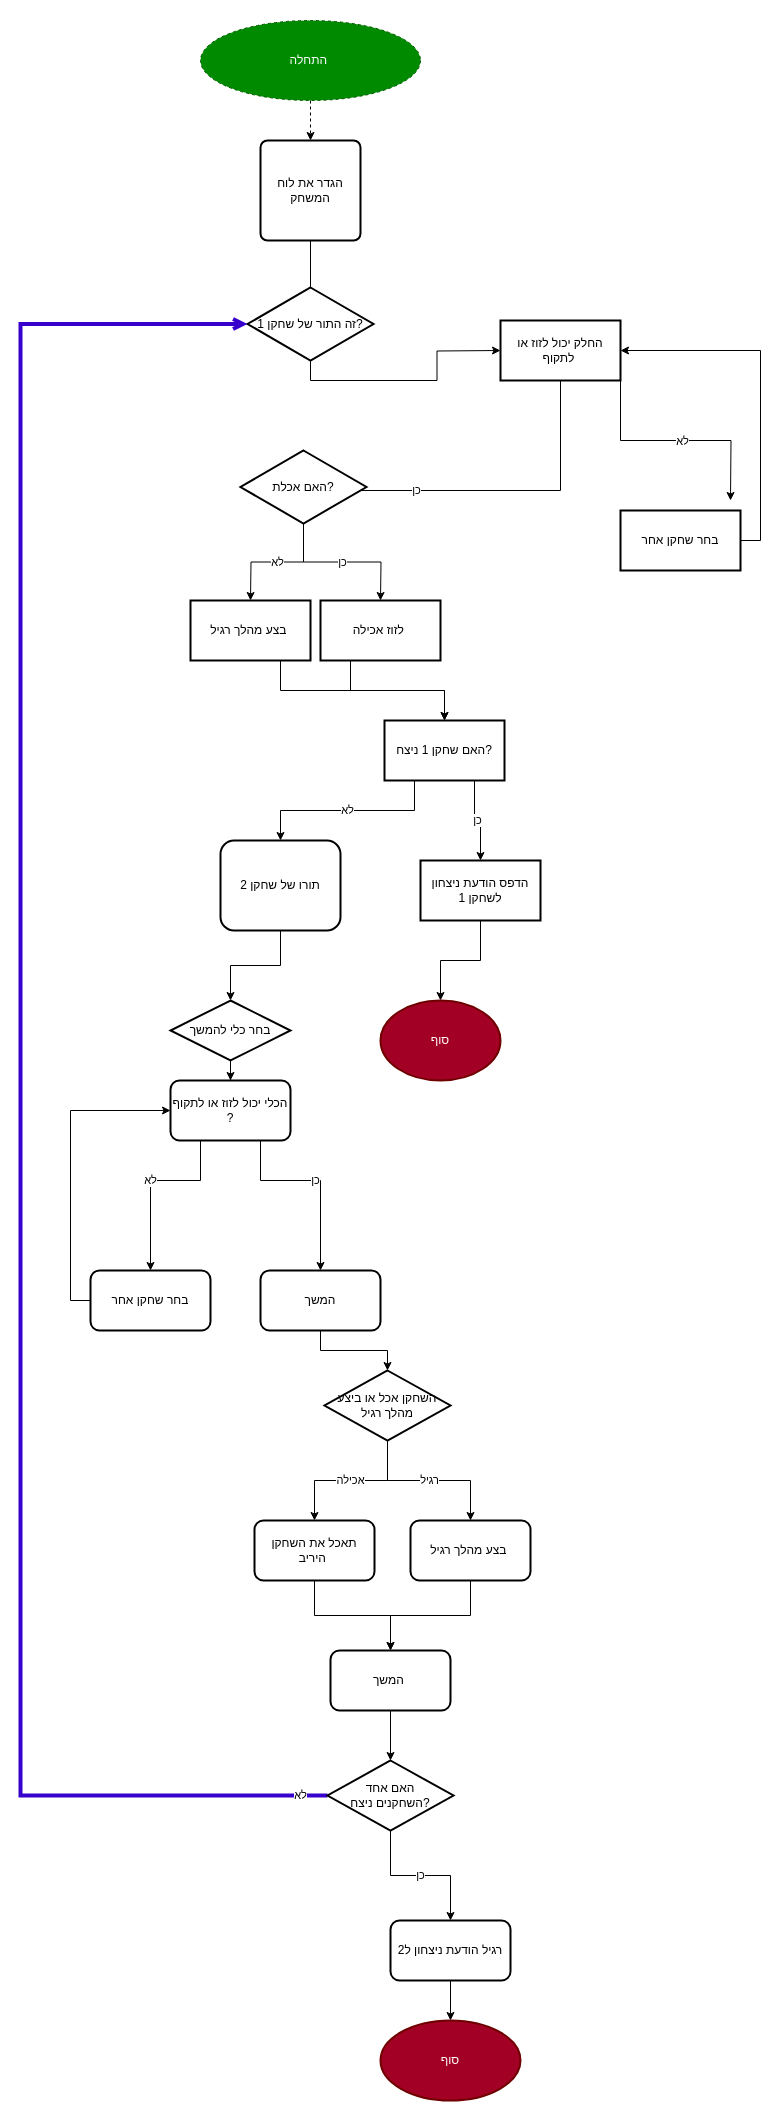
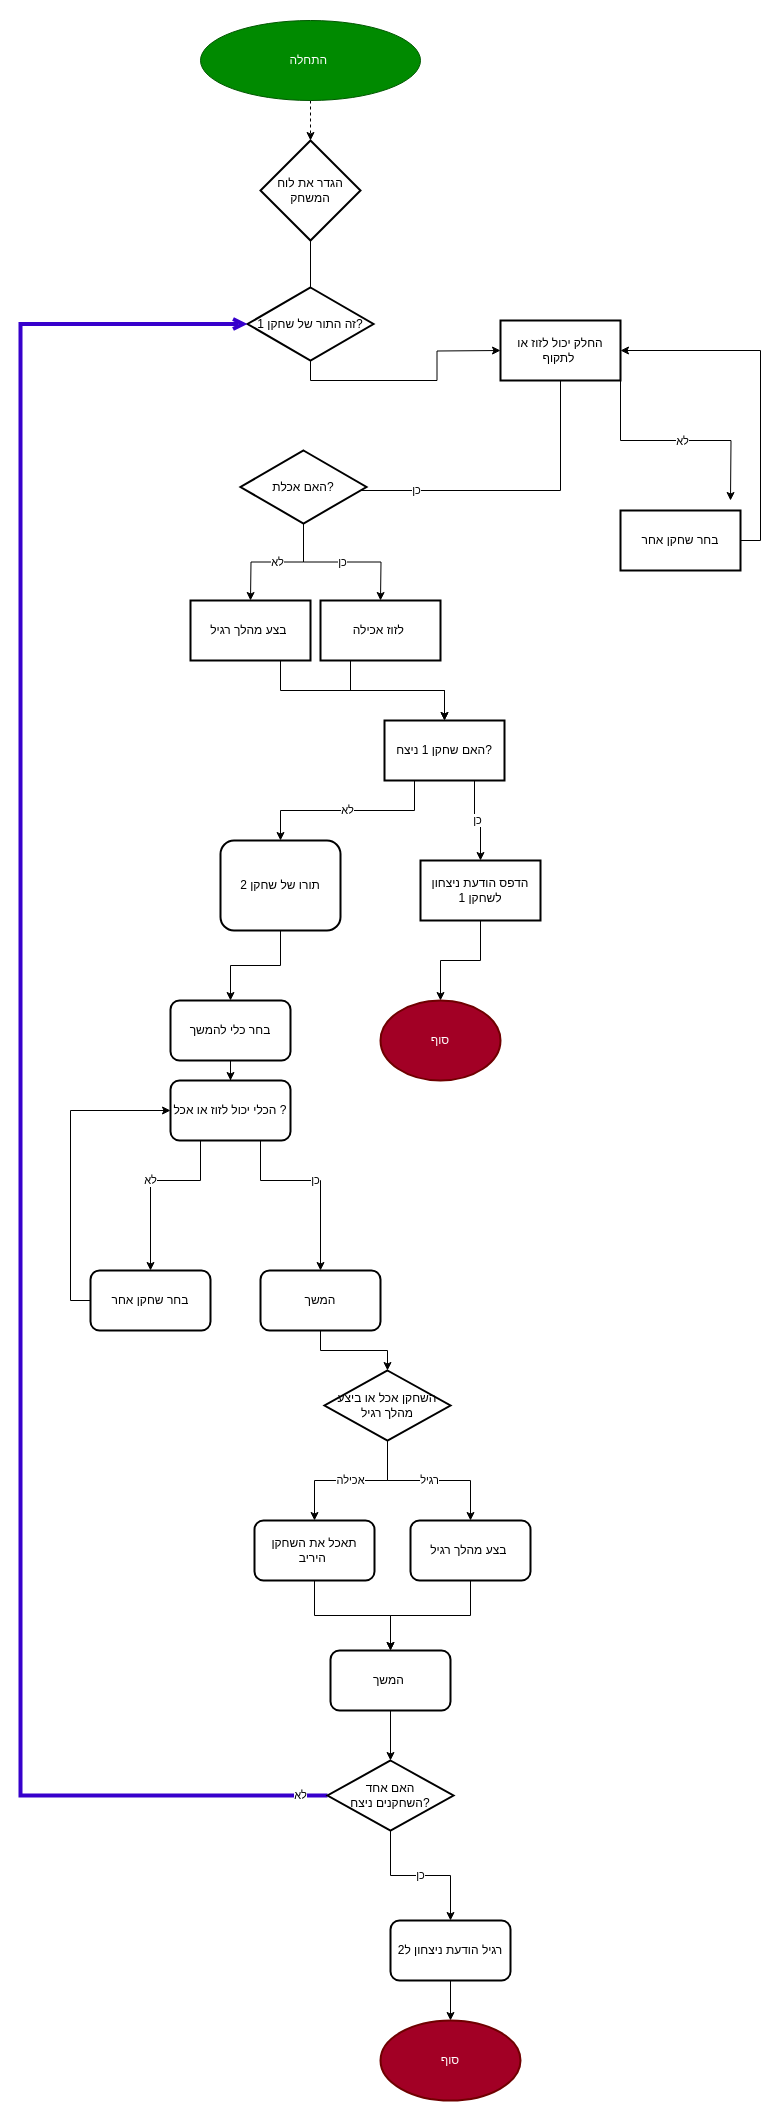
  <mxCell id="0" />
  <mxCell id="1" parent="0" />
  <mxCell id="2" style="edgeStyle=orthogonalEdgeStyle;rounded=0;orthogonalLoop=1;jettySize=auto;html=1;entryX=0.5;entryY=0;entryDx=0;entryDy=0;dashed=1;" parent="1" source="3" target="5" edge="1"><mxGeometry relative="1" as="geometry" /></mxCell>
- <mxCell id="3" value="התחלה&amp;nbsp;" style="ellipse;whiteSpace=wrap;html=1;fillColor=#008a00;fontColor=#ffffff;strokeColor=#005700;dashed=1;" parent="1" vertex="1"><mxGeometry x="200" y="20" width="220" height="80" as="geometry" /></mxCell>
+ <mxCell id="3" value="התחלה&amp;nbsp;" style="ellipse;whiteSpace=wrap;html=1;fillColor=#008a00;fontColor=#ffffff;strokeColor=#005700;" parent="1" vertex="1"><mxGeometry x="200" y="20" width="220" height="80" as="geometry" /></mxCell>
  <mxCell id="4" style="edgeStyle=orthogonalEdgeStyle;rounded=0;orthogonalLoop=1;jettySize=auto;html=1;exitX=0.5;exitY=1;exitDx=0;exitDy=0;entryX=0.5;entryY=0;entryDx=0;entryDy=0;entryPerimeter=0;endArrow=none;" parent="1" source="5" target="7" edge="1"><mxGeometry relative="1" as="geometry" /></mxCell>
- <mxCell id="5" value="הגדר את לוח המשחק" style="rounded=1;whiteSpace=wrap;html=1;absoluteArcSize=1;arcSize=14;strokeWidth=2;" parent="1" vertex="1"><mxGeometry x="260" y="140" width="100" height="100" as="geometry" /></mxCell>
+ <mxCell id="5" value="הגדר את לוח המשחק" style="rhombus;whiteSpace=wrap;html=1;absoluteArcSize=1;arcSize=14;strokeWidth=2;" parent="1" vertex="1"><mxGeometry x="260" y="140" width="100" height="100" as="geometry" /></mxCell>
  <mxCell id="6" style="edgeStyle=orthogonalEdgeStyle;rounded=0;orthogonalLoop=1;jettySize=auto;html=1;exitX=0.5;exitY=1;exitDx=0;exitDy=0;exitPerimeter=0;" parent="1" source="7" edge="1"><mxGeometry relative="1" as="geometry"><mxPoint x="500" y="350" as="targetPoint" /></mxGeometry></mxCell>
  <mxCell id="7" value="זה התור של שחקן 1?" style="strokeWidth=2;html=1;shape=mxgraph.flowchart.decision;whiteSpace=wrap;" parent="1" vertex="1"><mxGeometry x="247" y="287" width="126" height="73" as="geometry" /></mxCell>
  <mxCell id="8" value="כן" style="edgeStyle=orthogonalEdgeStyle;rounded=0;orthogonalLoop=1;jettySize=auto;html=1;exitX=0.5;exitY=1;exitDx=0;exitDy=0;exitPerimeter=0;" parent="1" source="52" edge="1"><mxGeometry relative="1" as="geometry"><mxPoint x="380" y="600" as="targetPoint" /><mxPoint x="320" y="520" as="sourcePoint" /></mxGeometry></mxCell>
  <mxCell id="9" value="לא" style="edgeStyle=orthogonalEdgeStyle;rounded=0;orthogonalLoop=1;jettySize=auto;html=1;exitX=0.5;exitY=1;exitDx=0;exitDy=0;exitPerimeter=0;" parent="1" source="52" edge="1"><mxGeometry relative="1" as="geometry"><mxPoint x="250" y="600" as="targetPoint" /><mxPoint x="320" y="520" as="sourcePoint" /></mxGeometry></mxCell>
  <mxCell id="10" value="" style="edgeStyle=orthogonalEdgeStyle;rounded=0;orthogonalLoop=1;jettySize=auto;html=1;" parent="1" target="14" edge="1"><mxGeometry relative="1" as="geometry"><mxPoint x="250" y="660" as="sourcePoint" /></mxGeometry></mxCell>
  <mxCell id="11" value="" style="edgeStyle=orthogonalEdgeStyle;rounded=0;orthogonalLoop=1;jettySize=auto;html=1;" parent="1" target="13" edge="1"><mxGeometry relative="1" as="geometry"><mxPoint x="390" y="660" as="sourcePoint" /></mxGeometry></mxCell>
  <mxCell id="12" style="edgeStyle=orthogonalEdgeStyle;rounded=0;orthogonalLoop=1;jettySize=auto;html=1;exitX=0.25;exitY=1;exitDx=0;exitDy=0;entryX=0.5;entryY=0;entryDx=0;entryDy=0;" parent="1" source="13" target="51" edge="1"><mxGeometry relative="1" as="geometry"><mxPoint x="320" y="850" as="targetPoint" /></mxGeometry></mxCell>
  <mxCell id="13" value="לזוז אכילה&amp;nbsp;" style="whiteSpace=wrap;html=1;strokeWidth=2;" parent="1" vertex="1"><mxGeometry x="320" y="600" width="120" height="60" as="geometry" /></mxCell>
  <mxCell id="14" value="בצע מהלך רגיל&amp;nbsp;" style="whiteSpace=wrap;html=1;strokeWidth=2;" parent="1" vertex="1"><mxGeometry x="190" y="600" width="120" height="60" as="geometry" /></mxCell>
  <mxCell id="15" value="כן" style="edgeStyle=orthogonalEdgeStyle;rounded=0;orthogonalLoop=1;jettySize=auto;html=1;exitX=0.75;exitY=1;exitDx=0;exitDy=0;entryX=0.5;entryY=0;entryDx=0;entryDy=0;" parent="1" source="51" target="20" edge="1"><mxGeometry relative="1" as="geometry"><mxPoint x="420" y="970" as="targetPoint" /></mxGeometry></mxCell>
  <mxCell id="16" value="לא" style="edgeStyle=orthogonalEdgeStyle;rounded=0;orthogonalLoop=1;jettySize=auto;html=1;exitX=0.25;exitY=1;exitDx=0;exitDy=0;entryX=0.5;entryY=0;entryDx=0;entryDy=0;" parent="1" source="51" target="18" edge="1"><mxGeometry relative="1" as="geometry"><mxPoint x="260" y="970" as="targetPoint" /></mxGeometry></mxCell>
  <mxCell id="17" value="" style="edgeStyle=orthogonalEdgeStyle;rounded=0;orthogonalLoop=1;jettySize=auto;html=1;" parent="1" source="18" target="22" edge="1"><mxGeometry relative="1" as="geometry" /></mxCell>
  <mxCell id="18" value="תורו של שחקן 2" style="rounded=1;whiteSpace=wrap;html=1;strokeWidth=2;" parent="1" vertex="1"><mxGeometry x="220" y="840" width="120" height="90" as="geometry" /></mxCell>
  <mxCell id="19" value="" style="edgeStyle=orthogonalEdgeStyle;rounded=0;orthogonalLoop=1;jettySize=auto;html=1;" parent="1" source="20" target="43" edge="1"><mxGeometry relative="1" as="geometry" /></mxCell>
  <mxCell id="20" value="הדפס הודעת ניצחון לשחקן 1" style="whiteSpace=wrap;html=1;strokeWidth=2;" parent="1" vertex="1"><mxGeometry x="420" y="860" width="120" height="60" as="geometry" /></mxCell>
  <mxCell id="21" value="" style="edgeStyle=orthogonalEdgeStyle;rounded=0;orthogonalLoop=1;jettySize=auto;html=1;" parent="1" source="22" target="25" edge="1"><mxGeometry relative="1" as="geometry" /></mxCell>
- <mxCell id="22" value="בחר כלי להמשך" style="rhombus;whiteSpace=wrap;html=1;strokeWidth=2;" parent="1" vertex="1"><mxGeometry x="170" y="1000" width="120" height="60" as="geometry" /></mxCell>
+ <mxCell id="22" value="בחר כלי להמשך" style="whiteSpace=wrap;html=1;rounded=1;strokeWidth=2;" parent="1" vertex="1"><mxGeometry x="170" y="1000" width="120" height="60" as="geometry" /></mxCell>
  <mxCell id="23" value="כן" style="edgeStyle=orthogonalEdgeStyle;rounded=0;orthogonalLoop=1;jettySize=auto;html=1;exitX=0.75;exitY=1;exitDx=0;exitDy=0;entryX=0.5;entryY=0;entryDx=0;entryDy=0;" parent="1" source="25" target="29" edge="1"><mxGeometry relative="1" as="geometry"><mxPoint x="590" y="1500" as="targetPoint" /><Array as="points"><mxPoint x="260" y="1180" /><mxPoint x="320" y="1180" /></Array></mxGeometry></mxCell>
  <mxCell id="24" value="לא" style="edgeStyle=orthogonalEdgeStyle;rounded=0;orthogonalLoop=1;jettySize=auto;html=1;exitX=0.25;exitY=1;exitDx=0;exitDy=0;entryX=0.5;entryY=0;entryDx=0;entryDy=0;" parent="1" source="25" target="27" edge="1"><mxGeometry relative="1" as="geometry"><mxPoint x="290" y="1550" as="targetPoint" /><Array as="points"><mxPoint x="200" y="1180" /><mxPoint x="150" y="1180" /></Array></mxGeometry></mxCell>
- <mxCell id="25" value="הכלי יכול לזוז או לתקוף ?" style="whiteSpace=wrap;html=1;rounded=1;strokeWidth=2;" parent="1" vertex="1"><mxGeometry x="170" y="1080" width="120" height="60" as="geometry" /></mxCell>
+ <mxCell id="25" value="הכלי יכול לזוז או אכל ?" style="whiteSpace=wrap;html=1;rounded=1;strokeWidth=2;" parent="1" vertex="1"><mxGeometry x="170" y="1080" width="120" height="60" as="geometry" /></mxCell>
  <mxCell id="26" style="edgeStyle=orthogonalEdgeStyle;rounded=0;orthogonalLoop=1;jettySize=auto;html=1;exitX=0;exitY=0.5;exitDx=0;exitDy=0;entryX=0;entryY=0.5;entryDx=0;entryDy=0;" parent="1" source="27" target="25" edge="1"><mxGeometry relative="1" as="geometry" /></mxCell>
  <mxCell id="27" value="בחר שחקן אחר" style="whiteSpace=wrap;html=1;rounded=1;strokeWidth=2;" parent="1" vertex="1"><mxGeometry x="90" y="1270" width="120" height="60" as="geometry" /></mxCell>
  <mxCell id="28" value="" style="edgeStyle=orthogonalEdgeStyle;rounded=0;orthogonalLoop=1;jettySize=auto;html=1;entryX=0.5;entryY=0;entryDx=0;entryDy=0;entryPerimeter=0;" parent="1" source="29" target="54" edge="1"><mxGeometry relative="1" as="geometry" /></mxCell>
  <mxCell id="29" value="המשך" style="whiteSpace=wrap;html=1;rounded=1;strokeWidth=2;" parent="1" vertex="1"><mxGeometry x="260" y="1270" width="120" height="60" as="geometry" /></mxCell>
  <mxCell id="30" value="אכילה" style="edgeStyle=orthogonalEdgeStyle;rounded=0;orthogonalLoop=1;jettySize=auto;html=1;exitX=0.5;exitY=1;exitDx=0;exitDy=0;entryX=0.5;entryY=0;entryDx=0;entryDy=0;exitPerimeter=0;" parent="1" source="54" target="33" edge="1"><mxGeometry relative="1" as="geometry"><mxPoint x="340" y="1920" as="targetPoint" /></mxGeometry></mxCell>
  <mxCell id="31" value="רגיל" style="edgeStyle=orthogonalEdgeStyle;rounded=0;orthogonalLoop=1;jettySize=auto;html=1;exitX=0.5;exitY=1;exitDx=0;exitDy=0;entryX=0.5;entryY=0;entryDx=0;entryDy=0;exitPerimeter=0;" parent="1" source="54" target="35" edge="1"><mxGeometry relative="1" as="geometry"><mxPoint x="510" y="1520" as="targetPoint" /></mxGeometry></mxCell>
  <mxCell id="32" style="edgeStyle=orthogonalEdgeStyle;rounded=0;orthogonalLoop=1;jettySize=auto;html=1;exitX=0.5;exitY=1;exitDx=0;exitDy=0;entryX=0.5;entryY=0;entryDx=0;entryDy=0;" parent="1" source="33" target="37" edge="1"><mxGeometry relative="1" as="geometry"><mxPoint x="430" y="2230" as="targetPoint" /></mxGeometry></mxCell>
  <mxCell id="33" value="תאכל את השחקן היריב&amp;nbsp;" style="whiteSpace=wrap;html=1;rounded=1;strokeWidth=2;" parent="1" vertex="1"><mxGeometry x="254" y="1520" width="120" height="60" as="geometry" /></mxCell>
  <mxCell id="34" style="edgeStyle=orthogonalEdgeStyle;rounded=0;orthogonalLoop=1;jettySize=auto;html=1;exitX=0.5;exitY=1;exitDx=0;exitDy=0;entryX=0.5;entryY=0;entryDx=0;entryDy=0;" parent="1" source="35" target="37" edge="1"><mxGeometry relative="1" as="geometry"><mxPoint x="430" y="2220" as="targetPoint" /></mxGeometry></mxCell>
  <mxCell id="35" value="בצע מהלך רגיל&amp;nbsp;" style="whiteSpace=wrap;html=1;rounded=1;strokeWidth=2;" parent="1" vertex="1"><mxGeometry x="410" y="1520" width="120" height="60" as="geometry" /></mxCell>
  <mxCell id="36" value="" style="edgeStyle=orthogonalEdgeStyle;rounded=0;orthogonalLoop=1;jettySize=auto;html=1;entryX=0.5;entryY=0;entryDx=0;entryDy=0;entryPerimeter=0;" parent="1" source="37" target="53" edge="1"><mxGeometry relative="1" as="geometry"><mxPoint x="390" y="1780" as="targetPoint" /></mxGeometry></mxCell>
  <mxCell id="37" value="המשך&amp;nbsp;" style="whiteSpace=wrap;html=1;rounded=1;strokeWidth=2;" parent="1" vertex="1"><mxGeometry x="330" y="1650" width="120" height="60" as="geometry" /></mxCell>
  <mxCell id="38" value="לא" style="edgeStyle=orthogonalEdgeStyle;rounded=0;orthogonalLoop=1;jettySize=auto;html=1;exitX=0;exitY=0.5;exitDx=0;exitDy=0;entryX=0;entryY=0.5;entryDx=0;entryDy=0;entryPerimeter=0;fillColor=#6a00ff;strokeColor=#3700CC;strokeWidth=4;exitPerimeter=0;endArrow=open;" parent="1" source="53" target="7" edge="1"><mxGeometry x="-0.972" relative="1" as="geometry"><mxPoint x="-30" y="1180" as="targetPoint" /><mxPoint x="160" y="1895" as="sourcePoint" /><Array as="points"><mxPoint x="20" y="1795" /><mxPoint x="20" y="324" /></Array><mxPoint x="1" as="offset" /></mxGeometry></mxCell>
  <mxCell id="39" value="כן" style="edgeStyle=orthogonalEdgeStyle;rounded=0;orthogonalLoop=1;jettySize=auto;html=1;exitX=0.5;exitY=1;exitDx=0;exitDy=0;exitPerimeter=0;" parent="1" source="53" target="41" edge="1"><mxGeometry relative="1" as="geometry"><mxPoint x="570" y="1970" as="sourcePoint" /></mxGeometry></mxCell>
  <mxCell id="40" value="" style="edgeStyle=orthogonalEdgeStyle;rounded=0;orthogonalLoop=1;jettySize=auto;html=1;" parent="1" source="41" target="42" edge="1"><mxGeometry relative="1" as="geometry" /></mxCell>
  <mxCell id="41" value="רגיל הודעת ניצחון ל2" style="whiteSpace=wrap;html=1;rounded=1;strokeWidth=2;" parent="1" vertex="1"><mxGeometry x="390" y="1920" width="120" height="60" as="geometry" /></mxCell>
  <mxCell id="42" value="סוף" style="ellipse;whiteSpace=wrap;html=1;rounded=1;strokeWidth=2;fillColor=#a20025;fontColor=#ffffff;strokeColor=#6F0000;" parent="1" vertex="1"><mxGeometry x="380" y="2020" width="140" height="80" as="geometry" /></mxCell>
  <mxCell id="43" value="סוף" style="ellipse;whiteSpace=wrap;html=1;strokeWidth=2;fillColor=#a20025;fontColor=#ffffff;strokeColor=#6F0000;" parent="1" vertex="1"><mxGeometry x="380" y="1000" width="120" height="80" as="geometry" /></mxCell>
  <mxCell id="44" value="כן" style="edgeStyle=orthogonalEdgeStyle;rounded=0;orthogonalLoop=1;jettySize=auto;html=1;entryX=1;entryY=0.5;entryDx=0;entryDy=0;entryPerimeter=0;" parent="1" source="47" target="52" edge="1"><mxGeometry relative="1" as="geometry"><mxPoint x="380" y="490" as="targetPoint" /><Array as="points"><mxPoint x="560" y="490" /><mxPoint x="266" y="490" /></Array></mxGeometry></mxCell>
  <mxCell id="45" style="edgeStyle=orthogonalEdgeStyle;rounded=0;orthogonalLoop=1;jettySize=auto;html=1;exitX=1;exitY=1;exitDx=0;exitDy=0;" parent="1" source="47" edge="1"><mxGeometry relative="1" as="geometry"><mxPoint x="730" y="500" as="targetPoint" /></mxGeometry></mxCell>
  <mxCell id="46" value="לא" style="edgeLabel;html=1;align=center;verticalAlign=middle;resizable=0;points=[];" parent="45" vertex="1" connectable="0"><mxGeometry x="0.049" relative="1" as="geometry"><mxPoint as="offset" /></mxGeometry></mxCell>
  <mxCell id="47" value="החלק יכול לזוז או לתקוף&amp;nbsp;" style="whiteSpace=wrap;html=1;strokeWidth=2;" parent="1" vertex="1"><mxGeometry x="500" y="320" width="120" height="60" as="geometry" /></mxCell>
  <mxCell id="48" style="edgeStyle=orthogonalEdgeStyle;rounded=0;orthogonalLoop=1;jettySize=auto;html=1;exitX=1;exitY=0.5;exitDx=0;exitDy=0;entryX=1;entryY=0.5;entryDx=0;entryDy=0;" parent="1" source="49" target="47" edge="1"><mxGeometry relative="1" as="geometry" /></mxCell>
  <mxCell id="49" value="בחר שחקן אחר" style="whiteSpace=wrap;html=1;strokeWidth=2;" parent="1" vertex="1"><mxGeometry x="620" y="510" width="120" height="60" as="geometry" /></mxCell>
  <mxCell id="50" value="" style="edgeStyle=orthogonalEdgeStyle;rounded=0;orthogonalLoop=1;jettySize=auto;html=1;exitX=0.75;exitY=1;exitDx=0;exitDy=0;" parent="1" source="14" target="51" edge="1"><mxGeometry relative="1" as="geometry"><mxPoint x="320" y="850" as="targetPoint" /><mxPoint x="280" y="660" as="sourcePoint" /></mxGeometry></mxCell>
  <mxCell id="51" value="האם שחקן 1 ניצח?" style="whiteSpace=wrap;html=1;strokeWidth=2;" parent="1" vertex="1"><mxGeometry x="384" y="720" width="120" height="60" as="geometry" /></mxCell>
  <mxCell id="52" value="האם אכלת?" style="strokeWidth=2;html=1;shape=mxgraph.flowchart.decision;whiteSpace=wrap;" parent="1" vertex="1"><mxGeometry x="240" y="450" width="126" height="73" as="geometry" /></mxCell>
  <mxCell id="53" value="האם אחד &lt;br&gt;השחקנים ניצח?" style="strokeWidth=2;html=1;shape=mxgraph.flowchart.decision;whiteSpace=wrap;" parent="1" vertex="1"><mxGeometry x="327" y="1760" width="126" height="70" as="geometry" /></mxCell>
  <mxCell id="54" value="השחקן אכל או ביצע&lt;br&gt;&amp;nbsp;מהלך רגיל&amp;nbsp;" style="strokeWidth=2;html=1;shape=mxgraph.flowchart.decision;whiteSpace=wrap;" parent="1" vertex="1"><mxGeometry x="324" y="1370" width="126" height="70" as="geometry" /></mxCell>
